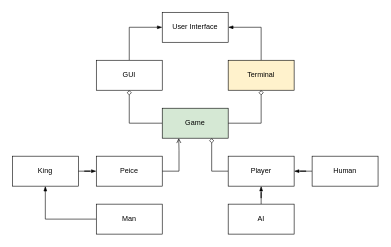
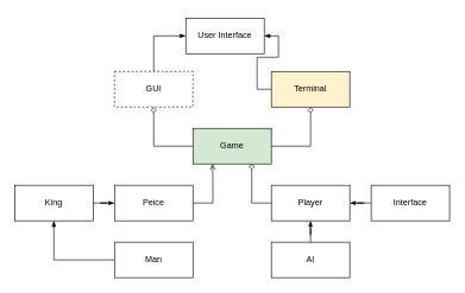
  <mxCell id="0" />
  <mxCell id="1" parent="0" />
- <mxCell id="2" value="User Interface" style="rounded=0;whiteSpace=wrap;html=1;" vertex="1" parent="1"><mxGeometry x="270" y="20" width="110" height="50" as="geometry" /></mxCell>
+ <mxCell id="2" value="User Interface" style="rounded=0;whiteSpace=wrap;html=1;" vertex="1" parent="1"><mxGeometry x="260" y="25" width="110" height="50" as="geometry" /></mxCell>
  <mxCell id="3" style="edgeStyle=orthogonalEdgeStyle;rounded=0;orthogonalLoop=1;jettySize=auto;html=1;entryX=0;entryY=0.5;entryDx=0;entryDy=0;endArrow=blockThin;endFill=1;" edge="1" parent="1" source="4" target="2"><mxGeometry relative="1" as="geometry" /></mxCell>
- <mxCell id="4" value="GUI" style="rounded=0;whiteSpace=wrap;html=1;" vertex="1" parent="1"><mxGeometry x="160" y="100" width="110" height="50" as="geometry" /></mxCell>
+ <mxCell id="4" value="GUI" style="rounded=0;whiteSpace=wrap;html=1;dashed=1;" vertex="1" parent="1"><mxGeometry x="160" y="100" width="110" height="50" as="geometry" /></mxCell>
  <mxCell id="5" style="edgeStyle=orthogonalEdgeStyle;rounded=0;orthogonalLoop=1;jettySize=auto;html=1;entryX=1;entryY=0.5;entryDx=0;entryDy=0;endArrow=blockThin;endFill=1;" edge="1" parent="1" source="6" target="2"><mxGeometry relative="1" as="geometry" /></mxCell>
  <mxCell id="6" value="Terminal" style="rounded=0;whiteSpace=wrap;html=1;fillColor=#fff2cc;" vertex="1" parent="1"><mxGeometry x="380" y="100" width="110" height="50" as="geometry" /></mxCell>
  <mxCell id="7" style="edgeStyle=orthogonalEdgeStyle;rounded=0;orthogonalLoop=1;jettySize=auto;html=1;entryX=0.5;entryY=1;entryDx=0;entryDy=0;endArrow=diamond;endFill=0;" edge="1" parent="1" source="9" target="4"><mxGeometry relative="1" as="geometry"><Array as="points"><mxPoint x="215" y="205" /></Array></mxGeometry></mxCell>
  <mxCell id="8" style="edgeStyle=orthogonalEdgeStyle;rounded=0;orthogonalLoop=1;jettySize=auto;html=1;entryX=0.5;entryY=1;entryDx=0;entryDy=0;endArrow=diamond;endFill=0;" edge="1" parent="1" source="9" target="6"><mxGeometry relative="1" as="geometry"><Array as="points"><mxPoint x="435" y="205" /></Array></mxGeometry></mxCell>
  <mxCell id="9" value="Game" style="rounded=0;whiteSpace=wrap;html=1;fillColor=#d5e8d4;" vertex="1" parent="1"><mxGeometry x="270" y="180" width="110" height="50" as="geometry" /></mxCell>
  <mxCell id="10" style="edgeStyle=orthogonalEdgeStyle;rounded=0;orthogonalLoop=1;jettySize=auto;html=1;entryX=0.75;entryY=1;entryDx=0;entryDy=0;endArrow=diamond;endFill=0;" edge="1" parent="1" source="11" target="9"><mxGeometry relative="1" as="geometry"><Array as="points"><mxPoint x="352" y="285" /></Array></mxGeometry></mxCell>
  <mxCell id="11" value="Player" style="rounded=0;whiteSpace=wrap;html=1;" vertex="1" parent="1"><mxGeometry x="380" y="260" width="110" height="50" as="geometry" /></mxCell>
  <mxCell id="12" style="edgeStyle=orthogonalEdgeStyle;rounded=0;orthogonalLoop=1;jettySize=auto;html=1;endArrow=blockThin;endFill=1;" edge="1" parent="1" source="13" target="11"><mxGeometry relative="1" as="geometry" /></mxCell>
  <mxCell id="13" value="AI" style="rounded=0;whiteSpace=wrap;html=1;" vertex="1" parent="1"><mxGeometry x="380" y="340" width="110" height="50" as="geometry" /></mxCell>
  <mxCell id="14" style="edgeStyle=orthogonalEdgeStyle;rounded=0;orthogonalLoop=1;jettySize=auto;html=1;endArrow=blockThin;endFill=1;" edge="1" parent="1" source="15" target="11"><mxGeometry relative="1" as="geometry" /></mxCell>
- <mxCell id="15" value="Human" style="rounded=0;whiteSpace=wrap;html=1;" vertex="1" parent="1"><mxGeometry x="520" y="260" width="110" height="50" as="geometry" /></mxCell>
+ <mxCell id="15" value="Interface" style="rounded=0;whiteSpace=wrap;html=1;" vertex="1" parent="1"><mxGeometry x="520" y="260" width="110" height="50" as="geometry" /></mxCell>
  <mxCell id="16" style="edgeStyle=orthogonalEdgeStyle;rounded=0;orthogonalLoop=1;jettySize=auto;html=1;entryX=0.25;entryY=1;entryDx=0;entryDy=0;endArrow=open;endFill=0;" edge="1" parent="1" source="17" target="9"><mxGeometry relative="1" as="geometry"><Array as="points"><mxPoint x="298" y="285" /><mxPoint x="298" y="250" /></Array></mxGeometry></mxCell>
  <mxCell id="17" value="Peice" style="rounded=0;whiteSpace=wrap;html=1;" vertex="1" parent="1"><mxGeometry x="160" y="260" width="110" height="50" as="geometry" /></mxCell>
  <mxCell id="18" style="edgeStyle=orthogonalEdgeStyle;rounded=0;orthogonalLoop=1;jettySize=auto;html=1;endArrow=blockThin;endFill=1;" edge="1" parent="1" source="19" target="17"><mxGeometry relative="1" as="geometry" /></mxCell>
  <mxCell id="19" value="King" style="rounded=0;whiteSpace=wrap;html=1;" vertex="1" parent="1"><mxGeometry x="20" y="260" width="110" height="50" as="geometry" /></mxCell>
  <mxCell id="20" style="edgeStyle=orthogonalEdgeStyle;rounded=0;orthogonalLoop=1;jettySize=auto;html=1;endArrow=blockThin;endFill=1;" edge="1" parent="1" source="21" target="19"><mxGeometry relative="1" as="geometry" /></mxCell>
  <mxCell id="21" value="Man" style="rounded=0;whiteSpace=wrap;html=1;" vertex="1" parent="1"><mxGeometry x="160" y="340" width="110" height="50" as="geometry" /></mxCell>
